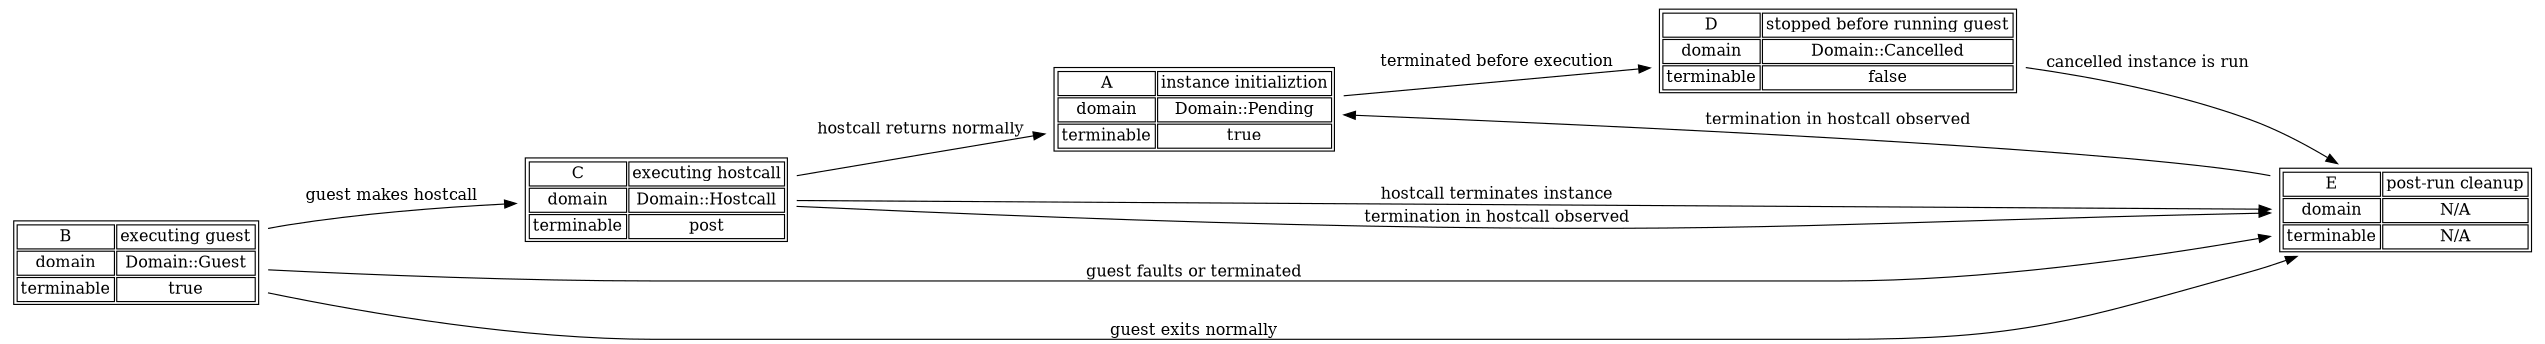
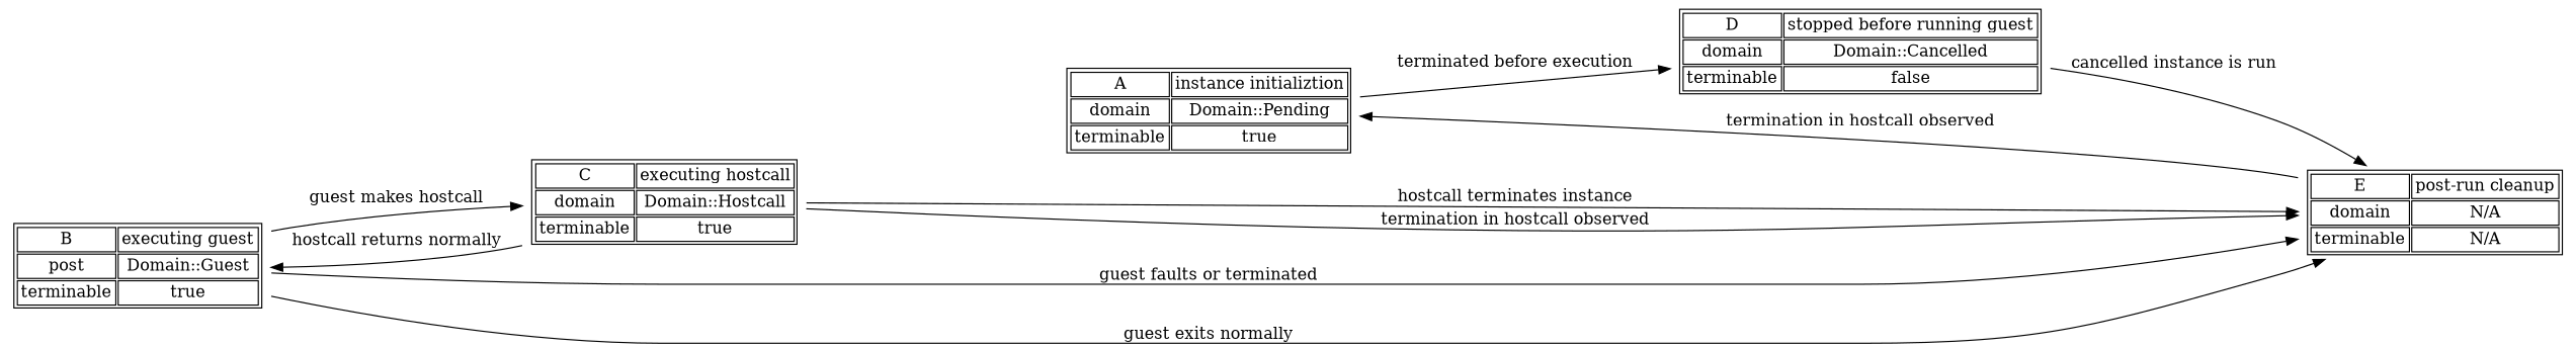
  digraph {
    rankdir=LR
    node [shape=plaintext]
    n1 [label=<     <table cellborder='1'>       <tr><td>A</td><td>instance initializtion</td></tr>       <tr><td>domain</td><td>Domain::Pending</td></tr>       <tr><td>terminable</td><td>true</td></tr>     </table>   >]
    n2 [label=<     <table cellborder='1'>       <tr><td>D</td><td>stopped before running guest</td></tr>       <tr><td>domain</td><td>Domain::Cancelled</td></tr>       <tr><td>terminable</td><td>false</td></tr>     </table>   >]
-   n3 [label=<     <table cellborder='1'>       <tr><td>B</td><td>executing guest</td></tr>       <tr><td>domain</td><td>Domain::Guest</td></tr>       <tr><td>terminable</td><td>true</td></tr>     </table>   >]
-   n4 [label=<     <table cellborder='1'>       <tr><td>C</td><td>executing hostcall</td></tr>       <tr><td>domain</td><td>Domain::Hostcall</td></tr>       <tr><td>terminable</td><td>post</td></tr>     </table>   >]
+   n3 [label=<     <table cellborder='1'>       <tr><td>B</td><td>executing guest</td></tr>       <tr><td>post</td><td>Domain::Guest</td></tr>       <tr><td>terminable</td><td>true</td></tr>     </table>   >]
+   n4 [label=<     <table cellborder='1'>       <tr><td>C</td><td>executing hostcall</td></tr>       <tr><td>domain</td><td>Domain::Hostcall</td></tr>       <tr><td>terminable</td><td>true</td></tr>     </table>   >]
    n5 [label=<     <table cellborder='1'>       <tr><td>E</td><td>post-run cleanup</td></tr>       <tr><td>domain</td><td>N/A</td></tr>       <tr><td>terminable</td><td>N/A</td></tr>     </table>   >]
    n1 -> n2 [label="terminated before execution"]
    n2 -> n5 [label="cancelled instance is run"]
    n3 -> n4 [label="guest makes hostcall"]
    n3 -> n5 [label="guest faults or terminated"]
    n3 -> n5 [label="guest exits normally"]
-   n4 -> n1 [label="hostcall returns normally"]
+   n4 -> n3 [label="hostcall returns normally"]
    n4 -> n5 [label="hostcall terminates instance"]
    n4 -> n5 [label="termination in hostcall observed"]
    n5 -> n1 [label="termination in hostcall observed"]
  }
